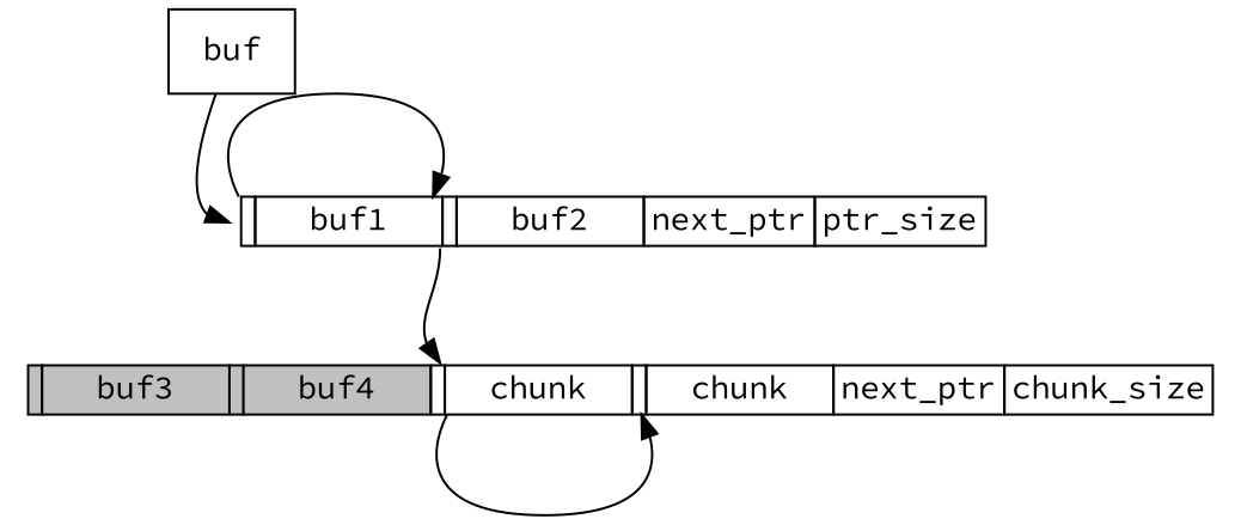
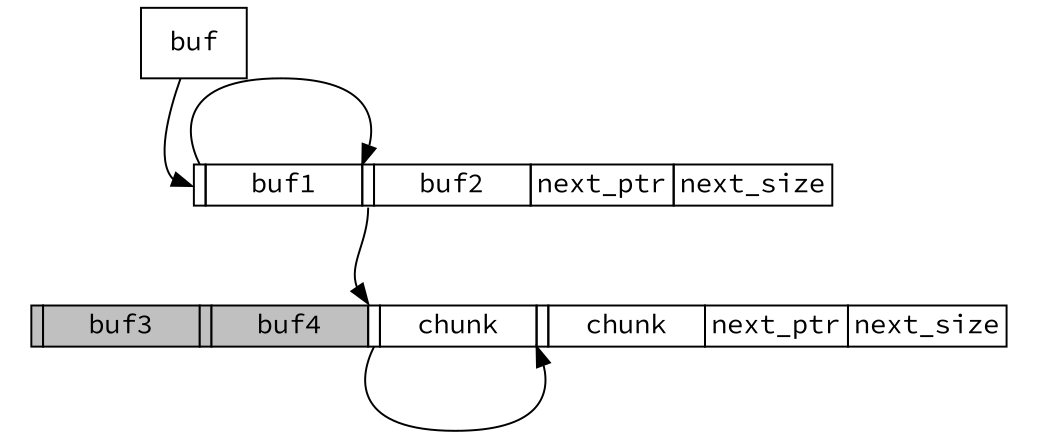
  digraph {
    fontname="Source Code Pro"
    node [fontname="Source Code Pro" shape=plaintext]
    edge [fontname="Source Code Pro"]
-   n1 [label=<         <table border="0" cellborder="1" cellspacing="0">             <tr>                 <td port="f1.0"></td>                 <td port="f1" width="80">buf1</td>                 <td port="f2.0"></td>                 <td port="f2" width="80">buf2</td>                 <td port="f3">next_ptr</td>                 <td>ptr_size</td>             </tr>         </table>     >]
-   n2 [label=<         <table border="0" cellborder="1" cellspacing="0">             <tr>                 <td bgcolor="gray" port="f1.0"></td>                 <td bgcolor="gray" port="f1" width="80">buf3</td>                 <td bgcolor="gray" port="f2.0"></td>                 <td bgcolor="gray" port="f2" width="80">buf4</td>                 <td port="f3.0"></td>                 <td port="f3" width="80">chunk</td>                 <td port="f4.0"></td>                 <td port="f4" width="80">chunk</td>                 <td port="f5">next_ptr</td>                 <td>chunk_size</td>             </tr>         </table>     >]
+   n1 [label=<         <table border="0" cellborder="1" cellspacing="0">             <tr>                 <td port="f1.0"></td>                 <td port="f1" width="80">buf1</td>                 <td port="f2.0"></td>                 <td port="f2" width="80">buf2</td>                 <td port="f3">next_ptr</td>                 <td>next_size</td>             </tr>         </table>     >]
+   n2 [label=<         <table border="0" cellborder="1" cellspacing="0">             <tr>                 <td bgcolor="gray" port="f1.0"></td>                 <td bgcolor="gray" port="f1" width="80">buf3</td>                 <td bgcolor="gray" port="f2.0"></td>                 <td bgcolor="gray" port="f2" width="80">buf4</td>                 <td port="f3.0"></td>                 <td port="f3" width="80">chunk</td>                 <td port="f4.0"></td>                 <td port="f4" width="80">chunk</td>                 <td port="f5">next_ptr</td>                 <td>next_size</td>             </tr>         </table>     >]
    n3 [label=buf shape=box]
    n1 -> n1 [headport="f2.0:nw" tailport="f1.0:n"]
    n1 -> n2 [headport="f3.0:nw" tailport="f2.0:s"]
    n2 -> n2 [headport="f4.0:sw" tailport="f3.0:s"]
    n3 -> n1 [headport="f1.0:w"]
  }
